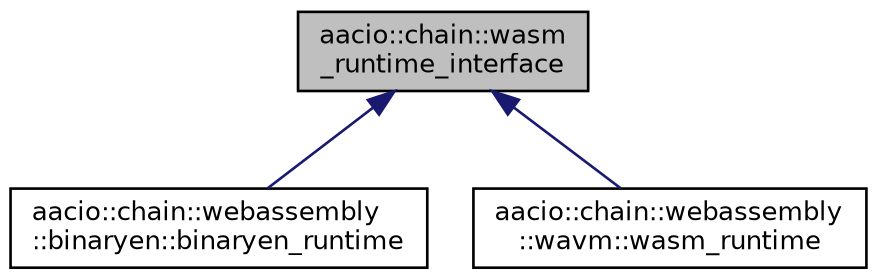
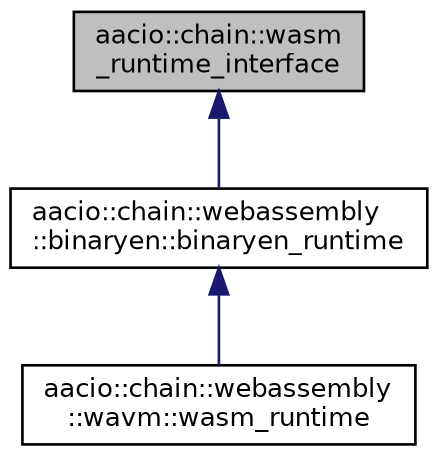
  digraph {
    rankdir=TB
    node [color=black fillcolor=white fontname=Helvetica fontsize=10 shape=record style=filled]
    edge [color=midnightblue dir=back fontname=Helvetica fontsize=10 labelfontname=Helvetica labelfontsize=10 style=solid]
    n1 [fillcolor=grey75 fontcolor=black height=0.2 label="aacio::chain::wasm\l_runtime_interface" width=0.4]
    n2 [height=0.2 label="aacio::chain::webassembly\l::binaryen::binaryen_runtime" width=0.4]
    n3 [height=0.2 label="aacio::chain::webassembly\l::wavm::wasm_runtime" width=0.4]
    n1 -> n2
-   n1 -> n3
+   n2 -> n3
  }
